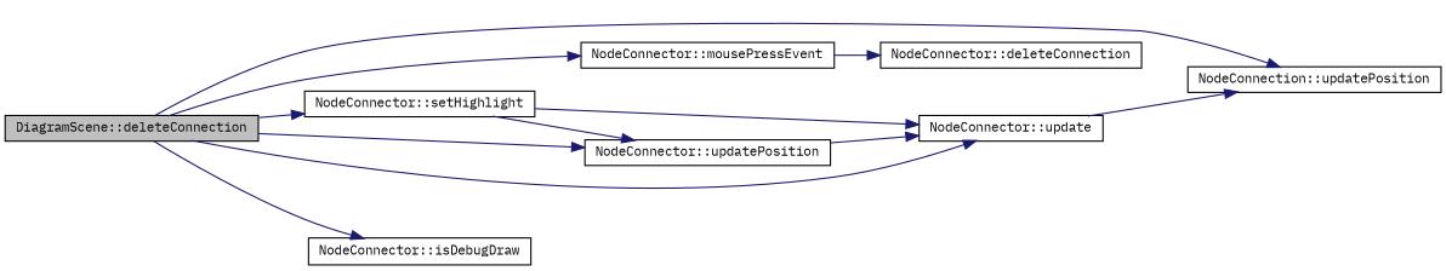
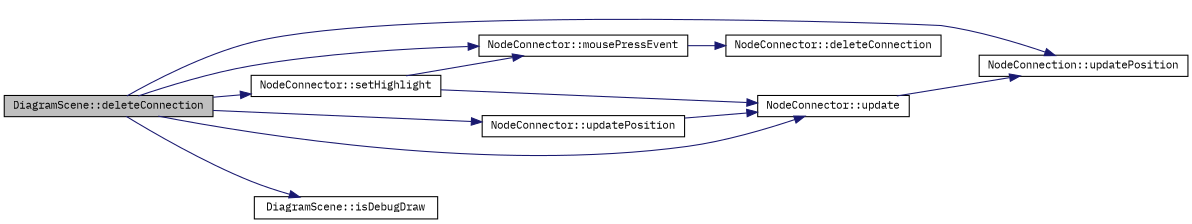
  digraph {
    fontname="IBM Plex Mono"
    rankdir=LR
    node [color=black fillcolor=white fontname="IBM Plex Mono" fontsize=10 shape=record style=filled]
    edge [color=midnightblue fontname="IBM Plex Mono" fontsize=10 labelfontname=Helvetica labelfontsize=10 style=solid]
    n1 [fillcolor=grey75 fontcolor=black height=0.2 label="DiagramScene::deleteConnection" width=0.4]
    n2 [height=0.2 label="NodeConnector::mousePressEvent" width=0.4]
-   n3 [height=0.2 label="NodeConnector::isDebugDraw" width=0.4]
+   n3 [height=0.2 label="DiagramScene::isDebugDraw" width=0.4]
    n4 [height=0.2 label="NodeConnector::setHighlight" width=0.4]
    n5 [height=0.2 label="NodeConnector::updatePosition" width=0.4]
    n6 [height=0.2 label="NodeConnection::updatePosition" width=0.4]
    n7 [height=0.2 label="NodeConnector::update" width=0.4]
    n8 [height=0.2 label="NodeConnector::deleteConnection" width=0.4]
    n1 -> n2
    n1 -> n3
    n1 -> n4
    n1 -> n5
    n1 -> n6
    n1 -> n7
    n2 -> n8
-   n4 -> n5
+   n4 -> n2
    n4 -> n7
    n5 -> n7
    n7 -> n6
  }
